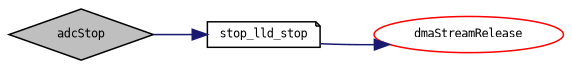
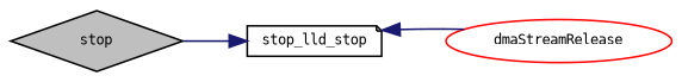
  digraph {
    fontname="DejaVu Sans Mono"
    rankdir=LR
    node [color=black fontname="DejaVu Sans Mono" fontsize=8]
    edge [color=midnightblue fontname="DejaVu Sans Mono" fontsize=8 labelfontname=Helvetica labelfontsize=8 style=solid]
-   n1 [fillcolor=grey75 fontcolor=black height=0.2 label=adcStop shape=diamond style=filled width=0.4]
+   n1 [fillcolor=grey75 fontcolor=black height=0.2 label=stop shape=diamond style=filled width=0.4]
    n2 [height=0.2 label=stop_lld_stop shape=note width=0.4]
    n3 [color=red height=0.2 label=dmaStreamRelease shape=ellipse width=0.4]
    n1 -> n2
-   n2 -> n3
+   n3 -> n2
  }
